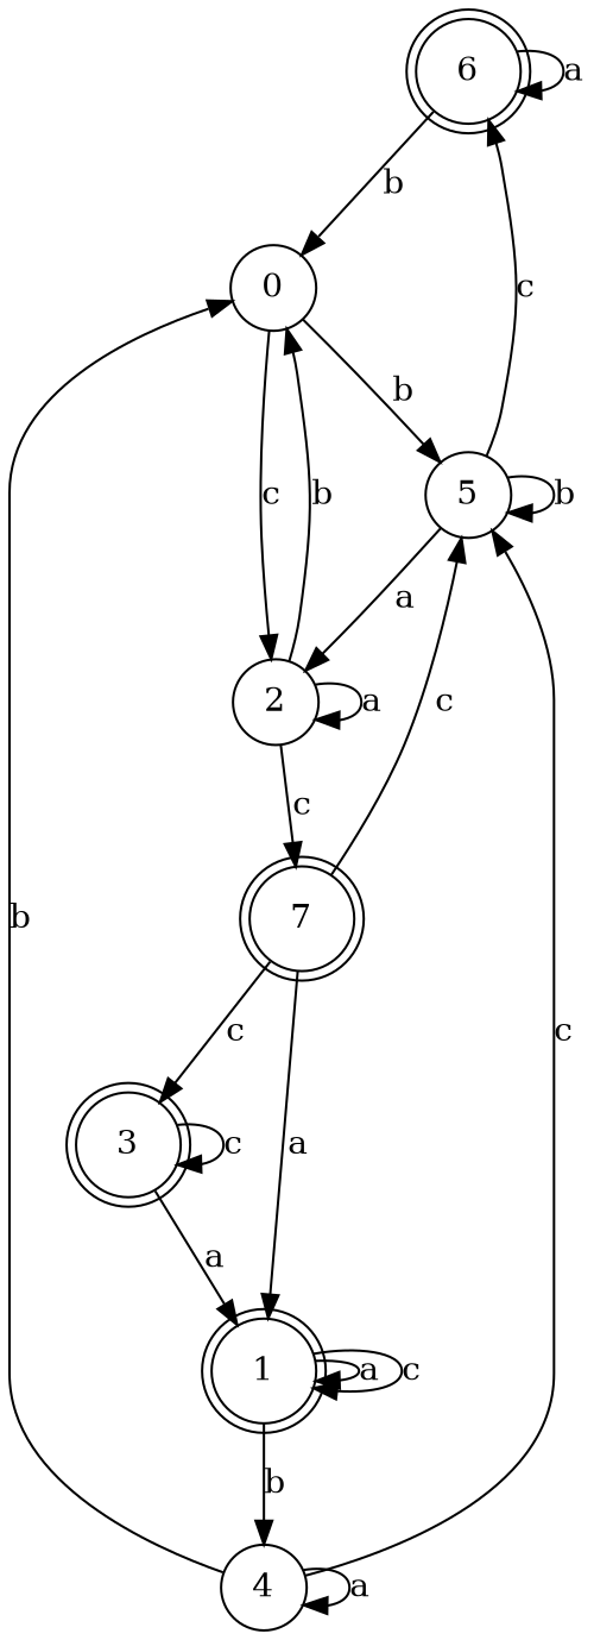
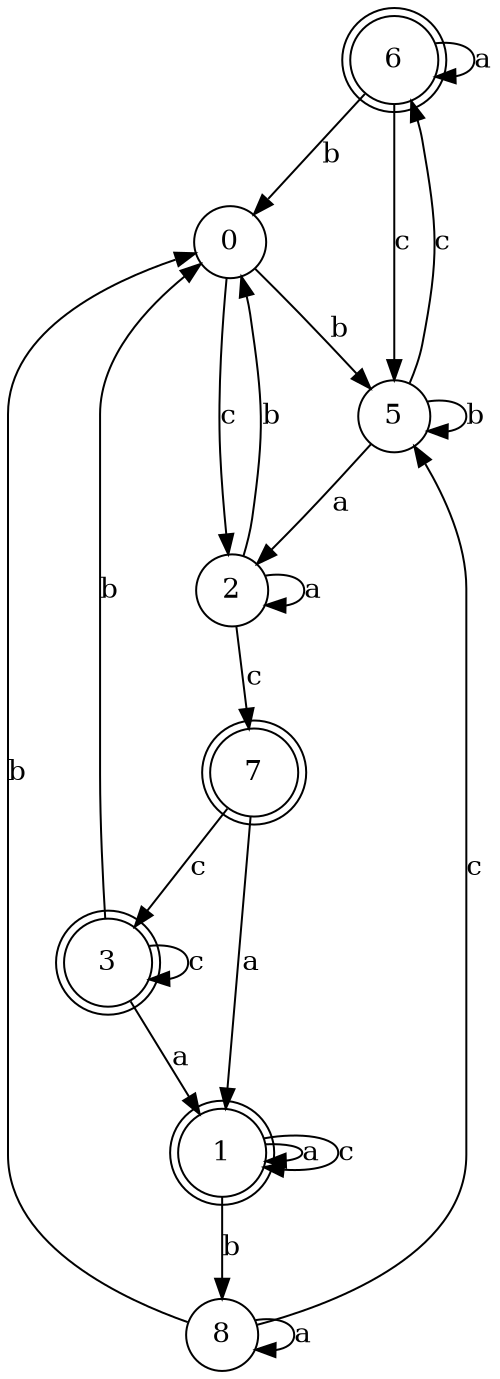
  digraph {
    node [shape=doublecircle]
    n1 [label=6]
    n2 [label=0 shape=circle]
    n3 [label=5 shape=circle]
    n4 [label=2 shape=circle]
    n5 [label=7]
-   n6 [label=4 shape=circle]
+   n6 [label=8 shape=circle]
    n7 [label=1]
    n8 [label=3]
    n1 -> n1 [label=a]
    n1 -> n2 [label=b]
-   n5 -> n3 [label=c]
+   n1 -> n3 [label=c]
    n2 -> n3 [label=b]
    n2 -> n4 [label=c]
    n3 -> n1 [label=c]
    n3 -> n3 [label=b]
    n3 -> n4 [label=a]
    n4 -> n2 [label=b]
    n4 -> n4 [label=a]
    n4 -> n5 [label=c]
    n5 -> n7 [label=a]
    n5 -> n8 [label=c]
    n6 -> n2 [label=b]
    n6 -> n3 [label=c]
    n6 -> n6 [label=a]
    n7 -> n6 [label=b]
    n7 -> n7 [label=a]
    n7 -> n7 [label=c]
+   n8 -> n2 [label=b]
    n8 -> n7 [label=a]
    n8 -> n8 [label=c]
  }
